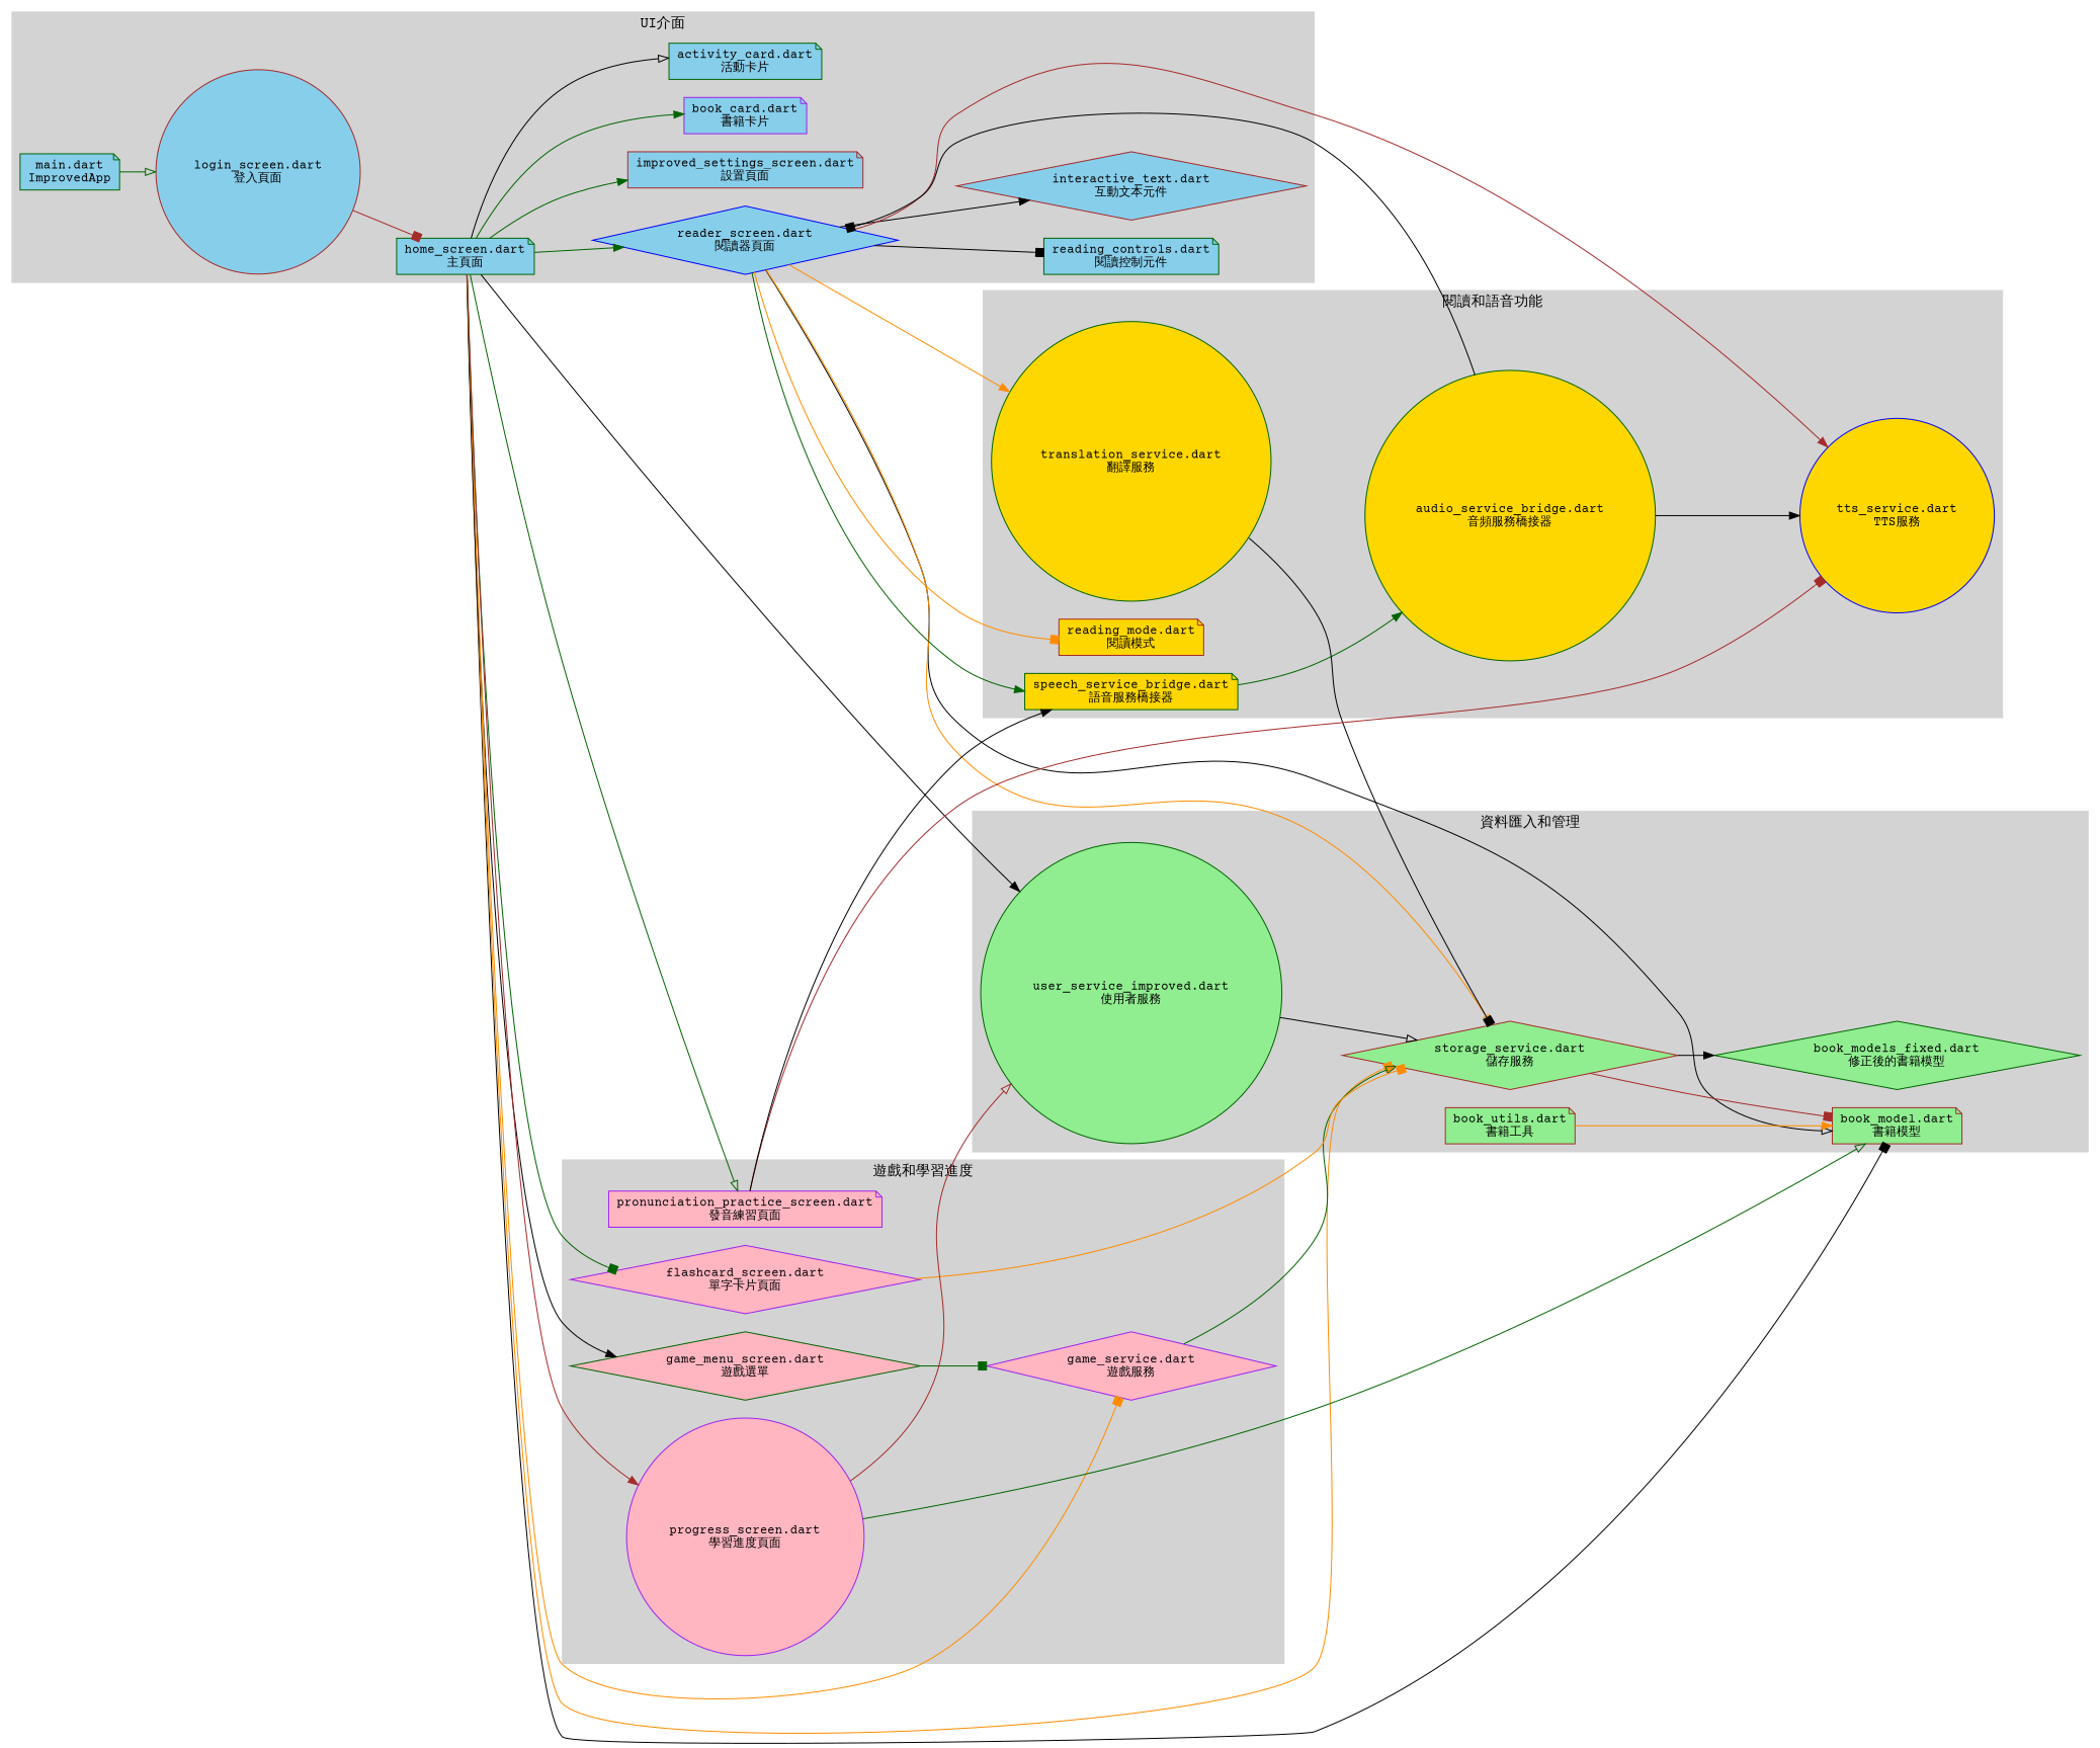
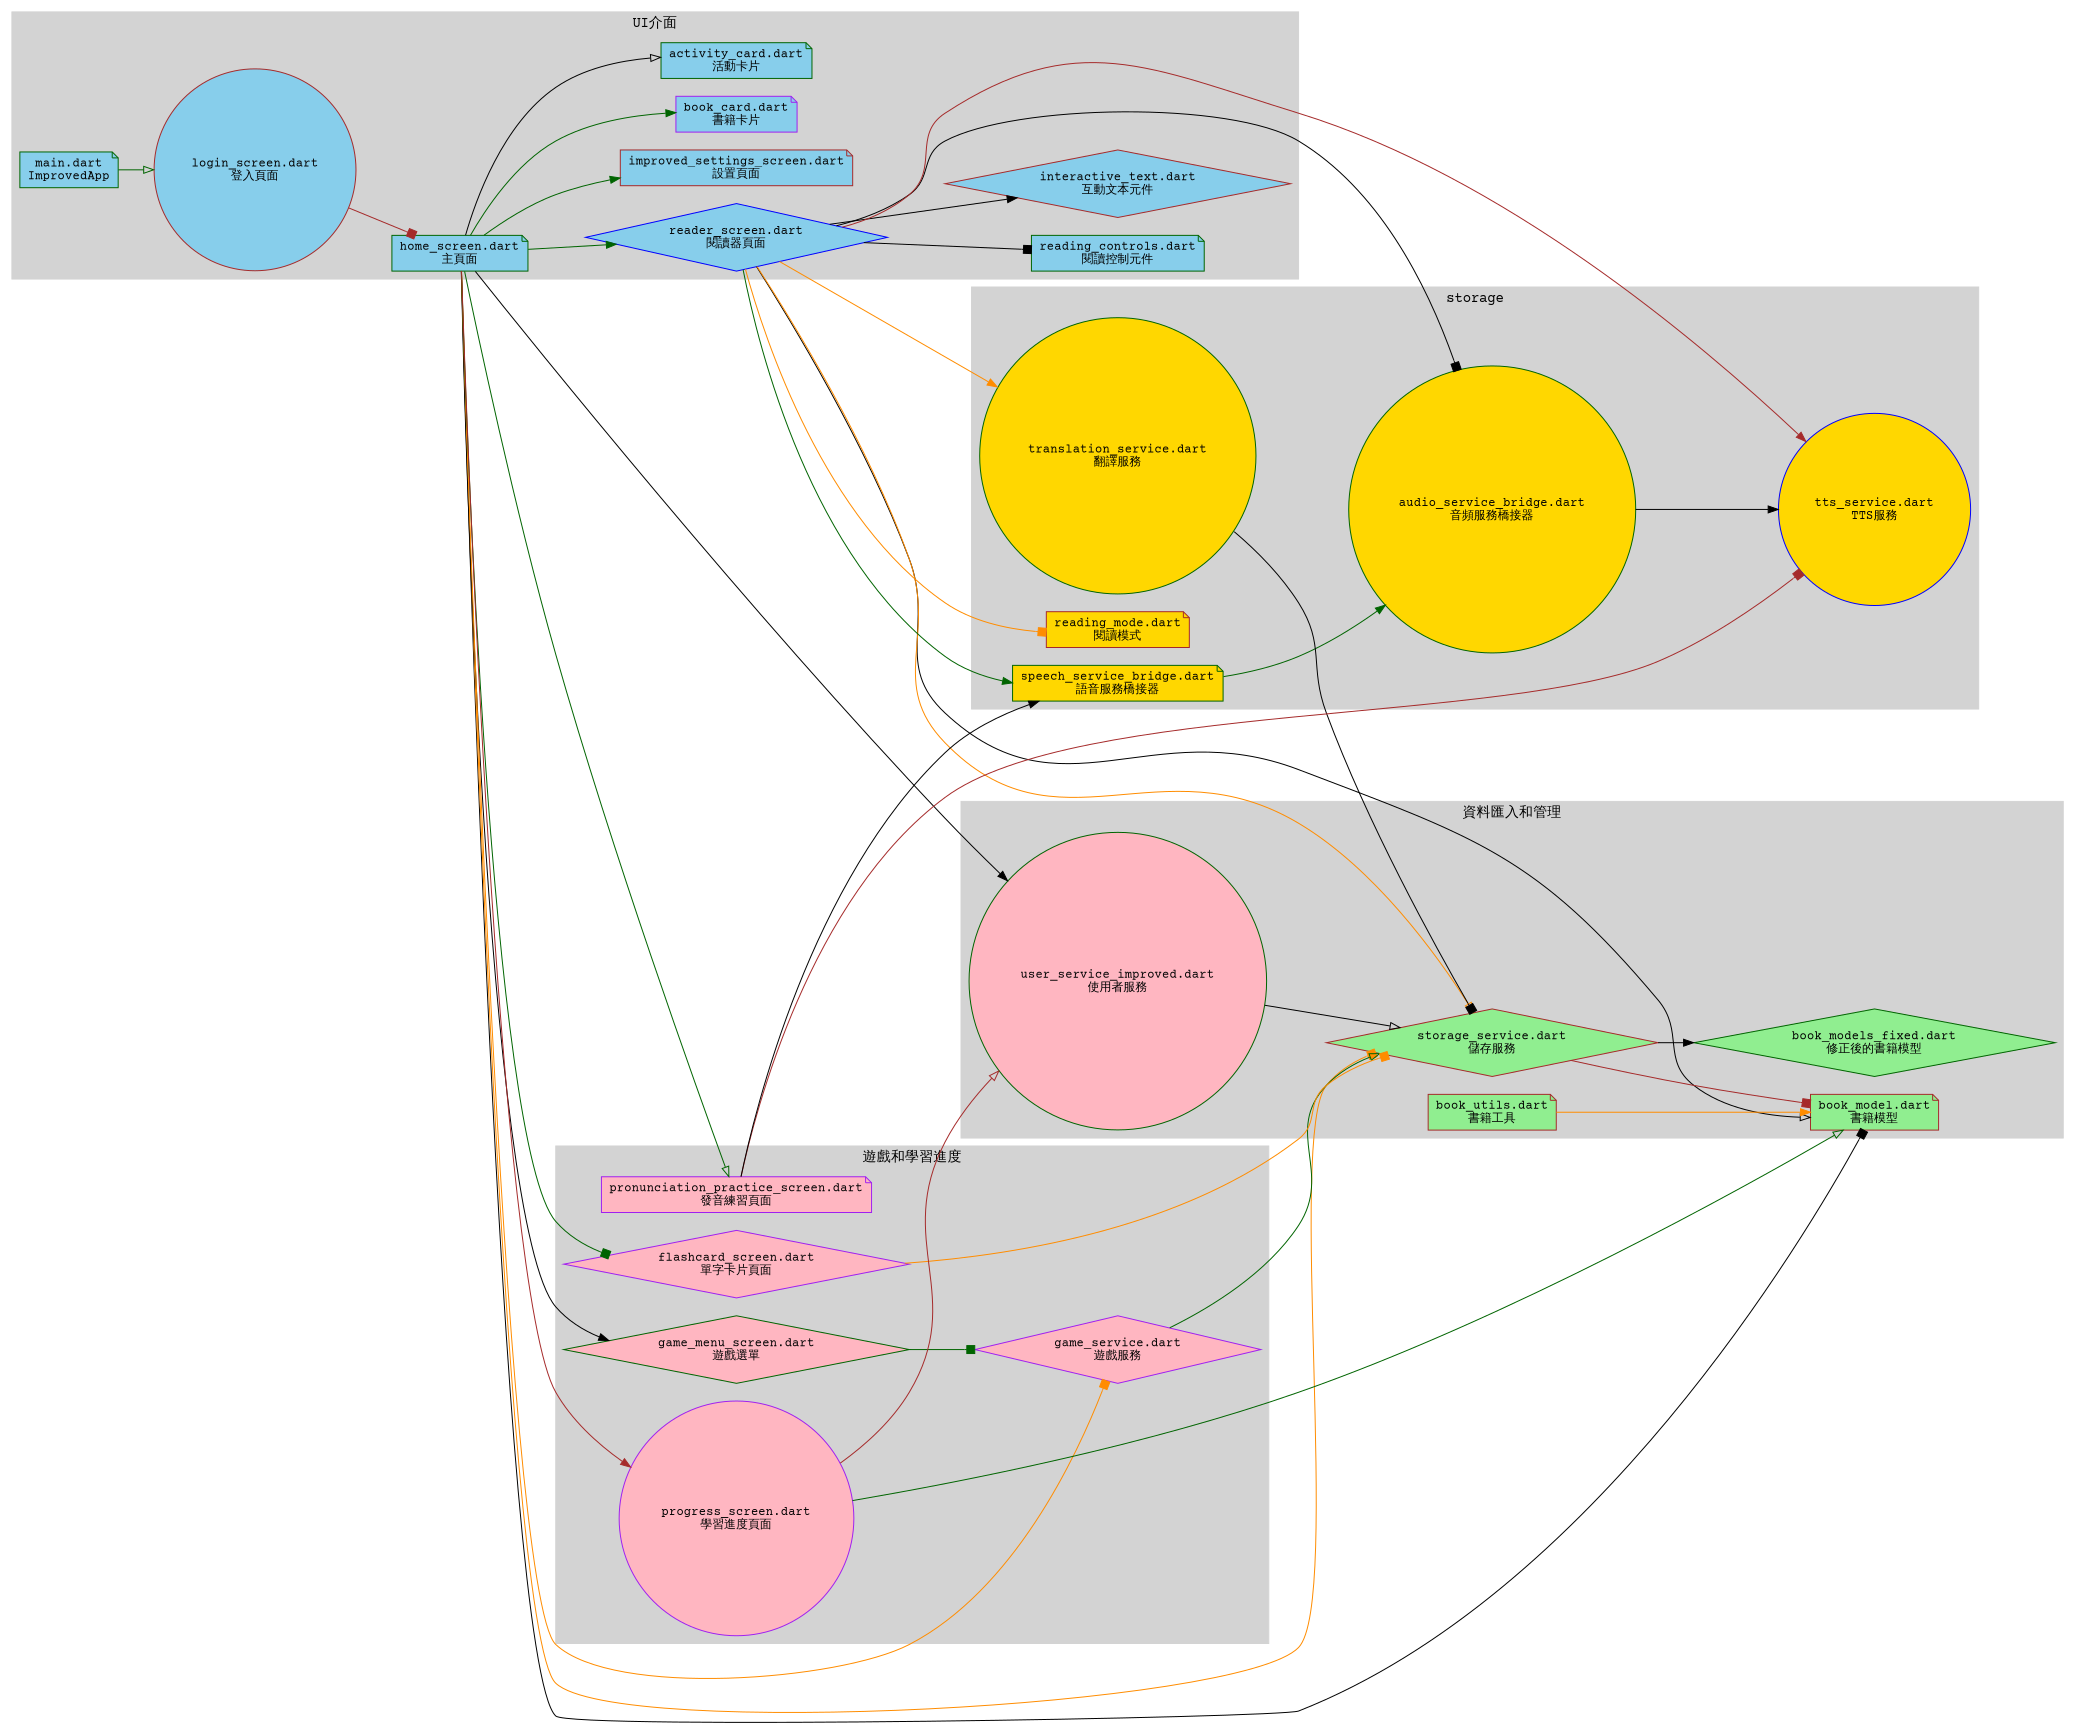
  digraph {
    fontname="Courier Prime"
    rankdir=LR
    node [color=darkgreen fillcolor=skyblue fontname="Courier Prime" fontsize=12 shape=note style=filled]
    edge [arrowhead=normal color=black fontname="Courier Prime"]
    n1 [label="main.dart\nImprovedApp"]
    n2 [color=brown label="login_screen.dart\n登入頁面" shape=circle]
    n3 [label="home_screen.dart\n主頁面"]
    n4 [color=blue label="reader_screen.dart\n閱讀器頁面" shape=diamond]
    n5 [color=brown label="improved_settings_screen.dart\n設置頁面"]
    n6 [color=purple label="book_card.dart\n書籍卡片"]
    n7 [label="activity_card.dart\n活動卡片"]
    n8 [label="reading_controls.dart\n閱讀控制元件"]
    n9 [color=brown label="interactive_text.dart\n互動文本元件" shape=diamond]
    n10 [color=brown fillcolor=lightgreen label="book_model.dart\n書籍模型"]
    n11 [fillcolor=lightgreen label="book_models_fixed.dart\n修正後的書籍模型" shape=diamond]
    n12 [color=brown fillcolor=lightgreen label="storage_service.dart\n儲存服務" shape=diamond]
-   n13 [fillcolor=lightgreen label="user_service_improved.dart\n使用者服務" shape=circle]
+   n13 [fillcolor=lightpink label="user_service_improved.dart\n使用者服務" shape=circle]
    n14 [color=brown fillcolor=lightgreen label="book_utils.dart\n書籍工具"]
    n15 [fillcolor=gold label="audio_service_bridge.dart\n音頻服務橋接器" shape=circle]
    n16 [color=blue fillcolor=gold label="tts_service.dart\nTTS服務" shape=circle]
    n17 [fillcolor=gold label="speech_service_bridge.dart\n語音服務橋接器"]
    n18 [fillcolor=gold label="translation_service.dart\n翻譯服務" shape=circle]
    n19 [color=brown fillcolor=gold label="reading_mode.dart\n閱讀模式"]
    n20 [fillcolor=lightpink label="game_menu_screen.dart\n遊戲選單" shape=diamond]
    n21 [color=purple fillcolor=lightpink label="game_service.dart\n遊戲服務" shape=diamond]
    n22 [color=purple fillcolor=lightpink label="flashcard_screen.dart\n單字卡片頁面" shape=diamond]
    n23 [color=purple fillcolor=lightpink label="progress_screen.dart\n學習進度頁面" shape=circle]
    n24 [color=purple fillcolor=lightpink label="pronunciation_practice_screen.dart\n發音練習頁面"]
    subgraph cluster_1 {
      color=lightgrey
      label="UI介面"
      style=filled
      n1
      n2
      n3
      n4
      n5
      n6
      n7
      n8
      n9
    }
    subgraph cluster_2 {
      color=lightgrey
      label="資料匯入和管理"
      style=filled
      n10
      n11
      n12
      n13
      n14
    }
    subgraph cluster_3 {
      color=lightgrey
-     label="閱讀和語音功能"
+     label=storage
      style=filled
      n15
      n16
      n17
      n18
      n19
    }
    subgraph cluster_4 {
      color=lightgrey
      label="遊戲和學習進度"
      style=filled
      n20
      n21
      n22
      n23
      n24
    }
    n1 -> n2 [arrowhead=onormal color=darkgreen]
    n2 -> n3 [arrowhead=box color=brown]
    n3 -> n4 [color=darkgreen]
    n3 -> n5 [color=darkgreen]
    n3 -> n6 [color=darkgreen]
    n3 -> n7 [arrowhead=onormal]
    n3 -> n10 [arrowhead=box]
    n3 -> n12 [arrowhead=box color=darkorange]
    n3 -> n13
    n3 -> n20
    n3 -> n21 [arrowhead=box color=darkorange]
    n3 -> n22 [arrowhead=box color=darkgreen]
    n3 -> n23 [color=brown]
    n3 -> n24 [arrowhead=onormal color=darkgreen]
    n4 -> n8 [arrowhead=box]
    n4 -> n9
    n4 -> n10 [arrowhead=onormal]
    n4 -> n12 [arrowhead=onormal color=darkorange]
-   n15 -> n4 [arrowhead=box]
+   n4 -> n15 [arrowhead=box]
    n4 -> n16 [color=brown]
    n4 -> n17 [color=darkgreen]
    n4 -> n18 [color=darkorange]
    n4 -> n19 [arrowhead=box color=darkorange]
    n12 -> n10 [arrowhead=box color=brown]
    n12 -> n11
    n13 -> n12 [arrowhead=onormal]
    n14 -> n10 [color=darkorange]
    n15 -> n16
    n17 -> n15 [color=darkgreen]
    n18 -> n12 [arrowhead=box]
    n20 -> n21 [arrowhead=box color=darkgreen]
    n21 -> n12 [arrowhead=onormal color=darkgreen]
    n22 -> n12 [arrowhead=box color=darkorange]
    n23 -> n10 [arrowhead=onormal color=darkgreen]
    n23 -> n13 [arrowhead=onormal color=brown]
    n24 -> n16 [arrowhead=box color=brown]
    n24 -> n17
  }
